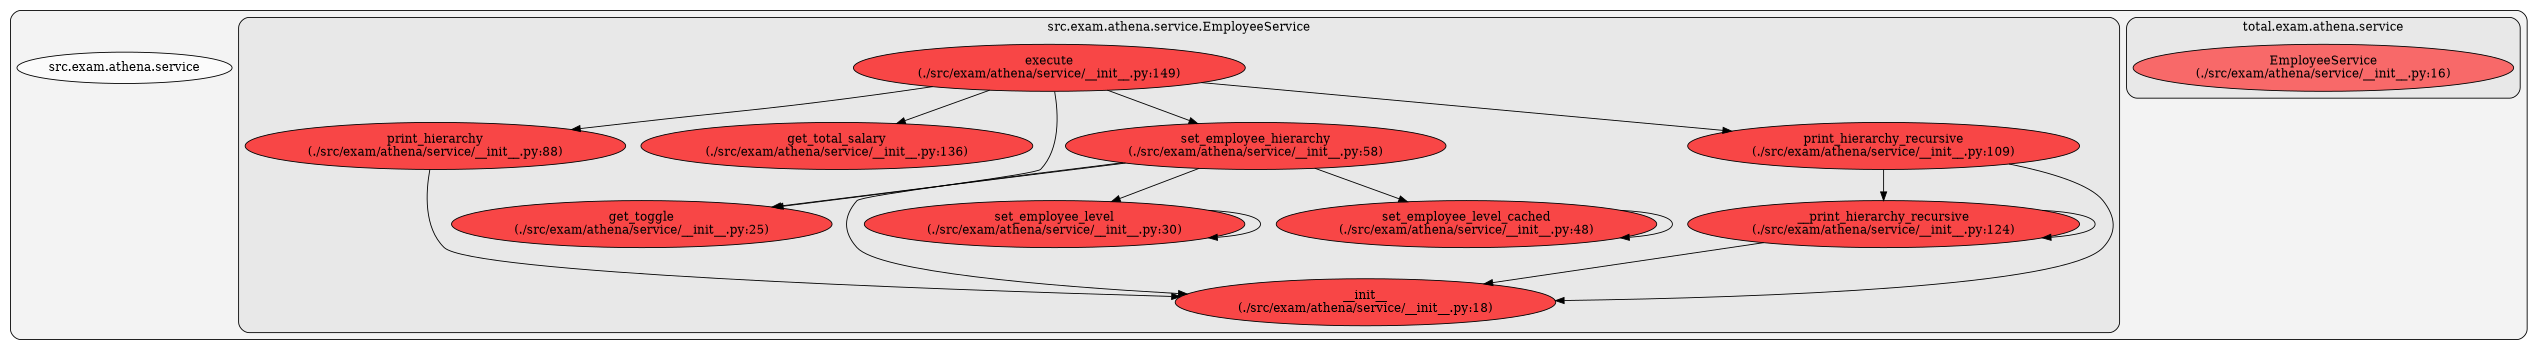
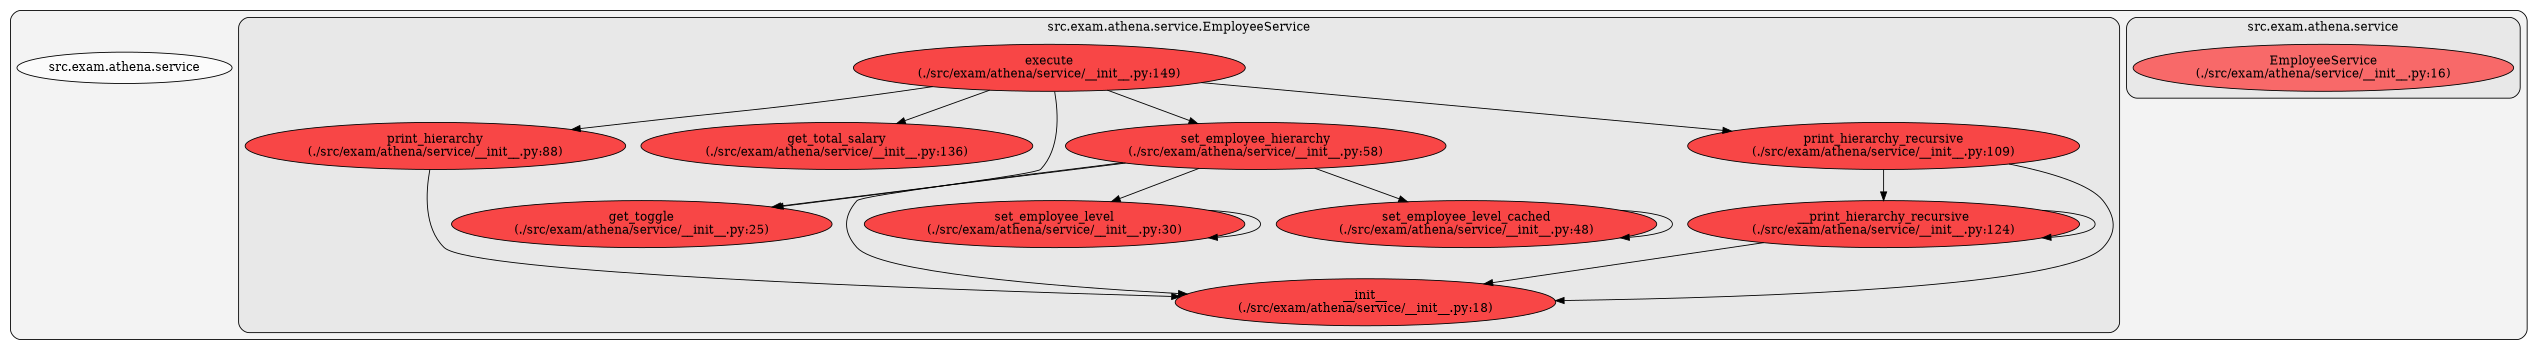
  digraph {
    clusterrank=local
    rankdir=TB
    node [fillcolor="#ff0000b2" fontcolor="#000000" group=0 style=filled]
    edge [color="#000000" style=solid]
    n1 [fillcolor="#ff3232b2" label="EmployeeService\n(./src/exam/athena/service/__init__.py:16)"]
    n2 [label="__init__\n(./src/exam/athena/service/__init__.py:18)"]
    n3 [label="__print_hierarchy_recursive\n(./src/exam/athena/service/__init__.py:124)"]
    n4 [label="execute\n(./src/exam/athena/service/__init__.py:149)"]
    n5 [label="get_toggle\n(./src/exam/athena/service/__init__.py:25)"]
    n6 [label="get_total_salary\n(./src/exam/athena/service/__init__.py:136)"]
    n7 [label="print_hierarchy\n(./src/exam/athena/service/__init__.py:88)"]
    n8 [label="print_hierarchy_recursive\n(./src/exam/athena/service/__init__.py:109)"]
    n9 [label="set_employee_hierarchy\n(./src/exam/athena/service/__init__.py:58)"]
    n10 [label="set_employee_level\n(./src/exam/athena/service/__init__.py:30)"]
    n11 [label="set_employee_level_cached\n(./src/exam/athena/service/__init__.py:48)"]
    n12 [fillcolor="#ffffffb2" label="src.exam.athena.service"]
    subgraph cluster_1 {
      fillcolor="#80808018"
      style="filled,rounded"
      n12
      subgraph cluster_2 {
        fillcolor="#80808018"
-       label="total.exam.athena.service"
+       label="src.exam.athena.service"
        style="filled,rounded"
        n1
      }
      subgraph cluster_3 {
        fillcolor="#80808018"
        label="src.exam.athena.service.EmployeeService"
        style="filled,rounded"
        n2
        n3
        n4
        n5
        n6
        n7
        n8
        n9
        n10
        n11
      }
    }
    n3 -> n2
    n3 -> n3
    n4 -> n5
    n4 -> n6
    n4 -> n7
    n4 -> n8
    n4 -> n9
    n7 -> n2
    n8 -> n2
    n8 -> n3
    n9 -> n2
    n9 -> n5
    n9 -> n10
    n9 -> n11
    n10 -> n10
    n11 -> n11
  }
